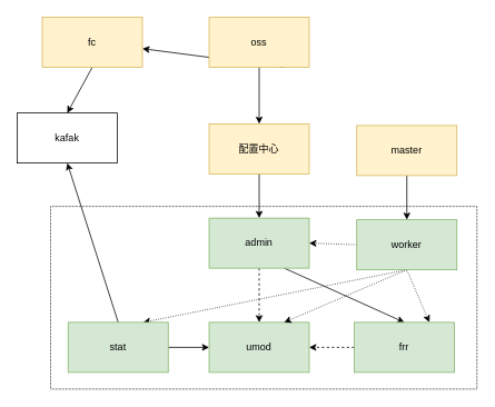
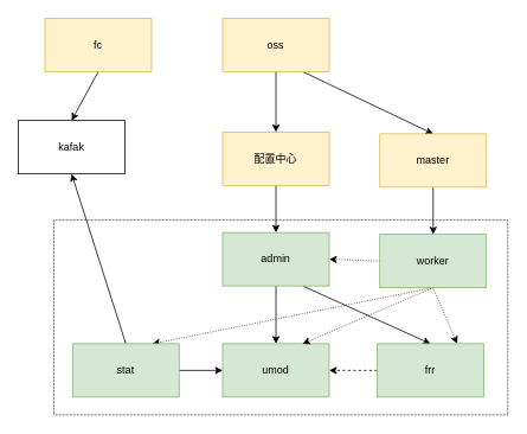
  <mxCell id="0" />
  <mxCell id="1" parent="0" />
  <mxCell id="2" value="" style="rounded=0;whiteSpace=wrap;html=1;dashed=1;dashPattern=1 1;" vertex="1" parent="1"><mxGeometry x="60" y="247" width="511" height="219" as="geometry" /></mxCell>
  <mxCell id="3" style="edgeStyle=orthogonalEdgeStyle;rounded=0;orthogonalLoop=1;jettySize=auto;html=1;exitX=0.5;exitY=1;exitDx=0;exitDy=0;entryX=0.5;entryY=0;entryDx=0;entryDy=0;" edge="1" parent="1" source="5" target="7"><mxGeometry relative="1" as="geometry" /></mxCell>
- <mxCell id="4" style="rounded=0;orthogonalLoop=1;jettySize=auto;html=1;exitX=0.75;exitY=1;exitDx=0;exitDy=0;" edge="1" parent="1" source="5" target="24"><mxGeometry relative="1" as="geometry" /></mxCell>
+ <mxCell id="4" style="rounded=0;orthogonalLoop=1;jettySize=auto;html=1;exitX=0.75;exitY=1;exitDx=0;exitDy=0;entryX=0.5;entryY=0;entryDx=0;entryDy=0;" edge="1" parent="1" source="5" target="26"><mxGeometry relative="1" as="geometry" /></mxCell>
  <mxCell id="5" value="oss" style="rounded=0;whiteSpace=wrap;html=1;fillColor=#fff2cc;strokeColor=#d6b656;" vertex="1" parent="1"><mxGeometry x="250" y="20" width="120" height="60" as="geometry" /></mxCell>
  <mxCell id="6" style="edgeStyle=orthogonalEdgeStyle;rounded=0;orthogonalLoop=1;jettySize=auto;html=1;exitX=0.5;exitY=1;exitDx=0;exitDy=0;entryX=0.5;entryY=0;entryDx=0;entryDy=0;" edge="1" parent="1" source="7" target="10"><mxGeometry relative="1" as="geometry" /></mxCell>
  <mxCell id="7" value="配置中心" style="rounded=0;whiteSpace=wrap;html=1;fillColor=#fff2cc;strokeColor=#d6b656;" vertex="1" parent="1"><mxGeometry x="250" y="148" width="120" height="60" as="geometry" /></mxCell>
- <mxCell id="8" style="edgeStyle=orthogonalEdgeStyle;rounded=0;orthogonalLoop=1;jettySize=auto;html=1;exitX=0.5;exitY=1;exitDx=0;exitDy=0;entryX=0.5;entryY=0;entryDx=0;entryDy=0;dashed=1;" edge="1" parent="1" source="10" target="11"><mxGeometry relative="1" as="geometry" /></mxCell>
+ <mxCell id="8" style="edgeStyle=orthogonalEdgeStyle;rounded=0;orthogonalLoop=1;jettySize=auto;html=1;exitX=0.5;exitY=1;exitDx=0;exitDy=0;entryX=0.5;entryY=0;entryDx=0;entryDy=0;" edge="1" parent="1" source="10" target="11"><mxGeometry relative="1" as="geometry" /></mxCell>
  <mxCell id="9" style="rounded=0;orthogonalLoop=1;jettySize=auto;html=1;exitX=0.75;exitY=1;exitDx=0;exitDy=0;entryX=0.5;entryY=0;entryDx=0;entryDy=0;" edge="1" parent="1" source="10" target="21"><mxGeometry relative="1" as="geometry" /></mxCell>
  <mxCell id="10" value="admin" style="rounded=0;whiteSpace=wrap;html=1;fillColor=#d5e8d4;strokeColor=#82b366;" vertex="1" parent="1"><mxGeometry x="250" y="261" width="120" height="60" as="geometry" /></mxCell>
  <mxCell id="11" value="umod" style="rounded=0;whiteSpace=wrap;html=1;fillColor=#d5e8d4;strokeColor=#82b366;" vertex="1" parent="1"><mxGeometry x="250" y="386" width="120" height="60" as="geometry" /></mxCell>
  <mxCell id="12" style="rounded=0;orthogonalLoop=1;jettySize=auto;html=1;exitX=0.5;exitY=1;exitDx=0;exitDy=0;entryX=0.75;entryY=0;entryDx=0;entryDy=0;dashed=1;dashPattern=1 2;" edge="1" parent="1" source="16" target="19"><mxGeometry relative="1" as="geometry" /></mxCell>
  <mxCell id="13" style="rounded=0;orthogonalLoop=1;jettySize=auto;html=1;exitX=0.5;exitY=1;exitDx=0;exitDy=0;entryX=0.75;entryY=0;entryDx=0;entryDy=0;dashed=1;dashPattern=1 2;" edge="1" parent="1" source="16" target="11"><mxGeometry relative="1" as="geometry" /></mxCell>
  <mxCell id="14" style="rounded=0;orthogonalLoop=1;jettySize=auto;html=1;exitX=0.5;exitY=1;exitDx=0;exitDy=0;entryX=0.75;entryY=0;entryDx=0;entryDy=0;dashed=1;dashPattern=1 2;" edge="1" parent="1" source="16" target="21"><mxGeometry relative="1" as="geometry" /></mxCell>
  <mxCell id="15" style="rounded=0;orthogonalLoop=1;jettySize=auto;html=1;exitX=0;exitY=0.5;exitDx=0;exitDy=0;entryX=1;entryY=0.5;entryDx=0;entryDy=0;dashed=1;dashPattern=1 2;" edge="1" parent="1" source="16" target="10"><mxGeometry relative="1" as="geometry" /></mxCell>
  <mxCell id="16" value="worker" style="rounded=0;whiteSpace=wrap;html=1;fillColor=#d5e8d4;strokeColor=#82b366;" vertex="1" parent="1"><mxGeometry x="427" y="263" width="120" height="60" as="geometry" /></mxCell>
  <mxCell id="17" style="edgeStyle=orthogonalEdgeStyle;rounded=0;orthogonalLoop=1;jettySize=auto;html=1;exitX=1;exitY=0.5;exitDx=0;exitDy=0;entryX=0;entryY=0.5;entryDx=0;entryDy=0;" edge="1" parent="1" source="19" target="11"><mxGeometry relative="1" as="geometry" /></mxCell>
  <mxCell id="18" style="rounded=0;orthogonalLoop=1;jettySize=auto;html=1;exitX=0.5;exitY=0;exitDx=0;exitDy=0;entryX=0.5;entryY=1;entryDx=0;entryDy=0;" edge="1" parent="1" source="19" target="22"><mxGeometry relative="1" as="geometry" /></mxCell>
  <mxCell id="19" value="stat" style="rounded=0;whiteSpace=wrap;html=1;fillColor=#d5e8d4;strokeColor=#82b366;" vertex="1" parent="1"><mxGeometry x="81" y="386" width="120" height="60" as="geometry" /></mxCell>
  <mxCell id="20" style="edgeStyle=orthogonalEdgeStyle;rounded=0;orthogonalLoop=1;jettySize=auto;html=1;exitX=0;exitY=0.5;exitDx=0;exitDy=0;entryX=1;entryY=0.5;entryDx=0;entryDy=0;dashed=1;" edge="1" parent="1" source="21" target="11"><mxGeometry relative="1" as="geometry" /></mxCell>
  <mxCell id="21" value="frr" style="rounded=0;whiteSpace=wrap;html=1;fillColor=#d5e8d4;strokeColor=#82b366;" vertex="1" parent="1"><mxGeometry x="424" y="386" width="120" height="60" as="geometry" /></mxCell>
  <mxCell id="22" value="kafak" style="rounded=0;whiteSpace=wrap;html=1;" vertex="1" parent="1"><mxGeometry x="20" y="135" width="120" height="60" as="geometry" /></mxCell>
  <mxCell id="23" style="rounded=0;orthogonalLoop=1;jettySize=auto;html=1;exitX=0.5;exitY=1;exitDx=0;exitDy=0;entryX=0.5;entryY=0;entryDx=0;entryDy=0;" edge="1" parent="1" source="24" target="22"><mxGeometry relative="1" as="geometry" /></mxCell>
  <mxCell id="24" value="fc" style="rounded=0;whiteSpace=wrap;html=1;fillColor=#fff2cc;strokeColor=#d6b656;" vertex="1" parent="1"><mxGeometry x="50" y="20" width="120" height="60" as="geometry" /></mxCell>
  <mxCell id="25" style="edgeStyle=orthogonalEdgeStyle;rounded=0;orthogonalLoop=1;jettySize=auto;html=1;exitX=0.5;exitY=1;exitDx=0;exitDy=0;entryX=0.5;entryY=0;entryDx=0;entryDy=0;" edge="1" parent="1" source="26" target="16"><mxGeometry relative="1" as="geometry" /></mxCell>
  <mxCell id="26" value="master" style="rounded=0;whiteSpace=wrap;html=1;fillColor=#fff2cc;strokeColor=#d6b656;" vertex="1" parent="1"><mxGeometry x="427" y="150" width="120" height="60" as="geometry" /></mxCell>
